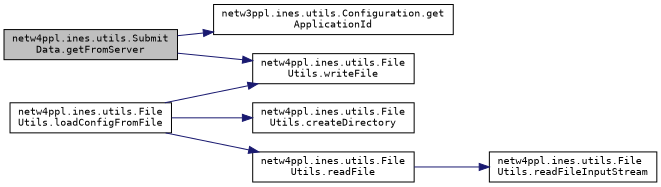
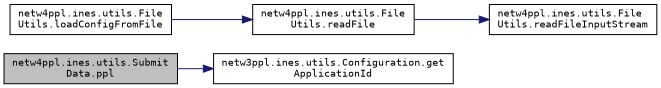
  digraph {
    fontname="DejaVu Sans Mono"
    rankdir=LR
    node [color=black fillcolor=white fontname="DejaVu Sans Mono" fontsize=10 shape=record style=filled]
    edge [color=midnightblue fontname="DejaVu Sans Mono" fontsize=10 labelfontname=Helvetica labelfontsize=10 style=solid]
-   n1 [fillcolor=grey75 fontcolor=black height=0.2 label="netw4ppl.ines.utils.Submit\lData.getFromServer" width=0.4]
+   n1 [fillcolor=grey75 fontcolor=black height=0.2 label="netw4ppl.ines.utils.Submit\lData.ppl" width=0.4]
    n2 [height=0.2 label="netw3ppl.ines.utils.Configuration.get\lApplicationId" width=0.4]
-   n3 [height=0.2 label="netw4ppl.ines.utils.File\lUtils.writeFile" width=0.4]
    n4 [height=0.2 label="netw4ppl.ines.utils.File\lUtils.loadConfigFromFile" width=0.4]
-   n5 [height=0.2 label="netw4ppl.ines.utils.File\lUtils.createDirectory" width=0.4]
    n6 [height=0.2 label="netw4ppl.ines.utils.File\lUtils.readFile" width=0.4]
    n7 [height=0.2 label="netw4ppl.ines.utils.File\lUtils.readFileInputStream" width=0.4]
    n1 -> n2
-   n1 -> n3
-   n4 -> n3
-   n4 -> n5
    n4 -> n6
    n6 -> n7
  }
